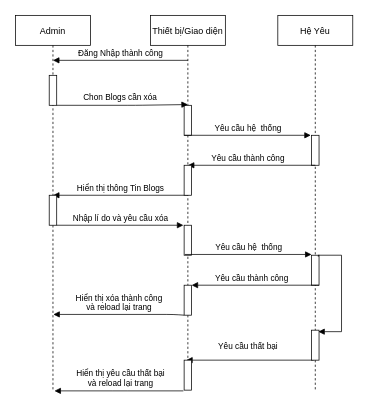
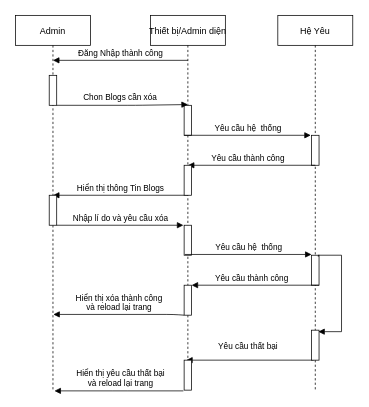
  <mxCell id="0" />
  <mxCell id="1" parent="0" />
  <mxCell id="2" value="Admin" style="shape=umlLifeline;perimeter=lifelinePerimeter;container=1;collapsible=0;recursiveResize=0;rounded=0;shadow=0;strokeWidth=1;" vertex="1" parent="1"><mxGeometry x="20" y="20" width="100" height="500" as="geometry" /></mxCell>
  <mxCell id="3" value="" style="points=[];perimeter=orthogonalPerimeter;rounded=0;shadow=0;strokeWidth=1;" vertex="1" parent="2"><mxGeometry x="45" y="80" width="10" height="40" as="geometry" /></mxCell>
- <mxCell id="4" value="Thiết bị/Giao diện" style="shape=umlLifeline;perimeter=lifelinePerimeter;container=1;collapsible=0;recursiveResize=0;rounded=0;shadow=0;strokeWidth=1;" vertex="1" parent="1"><mxGeometry x="200" y="20" width="100" height="500" as="geometry" /></mxCell>
+ <mxCell id="4" value="Thiết bị/Admin diện" style="shape=umlLifeline;perimeter=lifelinePerimeter;container=1;collapsible=0;recursiveResize=0;rounded=0;shadow=0;strokeWidth=1;" vertex="1" parent="1"><mxGeometry x="200" y="20" width="100" height="500" as="geometry" /></mxCell>
  <mxCell id="5" value="" style="points=[];perimeter=orthogonalPerimeter;rounded=0;shadow=0;strokeWidth=1;" vertex="1" parent="4"><mxGeometry x="45" y="120" width="10" height="40" as="geometry" /></mxCell>
  <mxCell id="6" value="Chon Blogs cần xóa" style="verticalAlign=bottom;endArrow=block;shadow=0;strokeWidth=1;" edge="1" parent="1" source="3"><mxGeometry x="-0.029" y="1" relative="1" as="geometry"><mxPoint x="175" y="100" as="sourcePoint" /><mxPoint x="250" y="139" as="targetPoint" /><Array as="points"><mxPoint x="180" y="140" /></Array><mxPoint as="offset" /></mxGeometry></mxCell>
  <mxCell id="7" value="Hệ Yêu" style="shape=umlLifeline;perimeter=lifelinePerimeter;container=1;collapsible=0;recursiveResize=0;rounded=0;shadow=0;strokeWidth=1;" vertex="1" parent="1"><mxGeometry x="370" y="20" width="100" height="500" as="geometry" /></mxCell>
  <mxCell id="8" value="" style="points=[];perimeter=orthogonalPerimeter;rounded=0;shadow=0;strokeWidth=1;" vertex="1" parent="7"><mxGeometry x="45" y="160" width="10" height="40" as="geometry" /></mxCell>
  <mxCell id="9" value="Yêu cầu hệ&amp;nbsp; thống" style="html=1;verticalAlign=bottom;endArrow=block;entryX=-0.1;entryY=0;entryDx=0;entryDy=0;entryPerimeter=0;" edge="1" parent="1" target="8"><mxGeometry x="0.006" width="80" relative="1" as="geometry"><mxPoint x="245" y="180" as="sourcePoint" /><mxPoint x="410" y="180" as="targetPoint" /><mxPoint as="offset" /></mxGeometry></mxCell>
  <mxCell id="10" value="Yêu cầu thành công" style="html=1;verticalAlign=bottom;endArrow=block;exitX=0.5;exitY=1;exitDx=0;exitDy=0;exitPerimeter=0;" edge="1" parent="1" source="8"><mxGeometry x="0.059" width="80" relative="1" as="geometry"><mxPoint x="335" y="220" as="sourcePoint" /><mxPoint x="250" y="220" as="targetPoint" /><mxPoint as="offset" /></mxGeometry></mxCell>
  <mxCell id="11" value="Hiển thị thông Tin Blogs" style="html=1;verticalAlign=bottom;endArrow=block;exitX=0.5;exitY=1;exitDx=0;exitDy=0;exitPerimeter=0;" edge="1" parent="1" source="12"><mxGeometry width="80" relative="1" as="geometry"><mxPoint x="240" y="260" as="sourcePoint" /><mxPoint x="70" y="260" as="targetPoint" /><mxPoint as="offset" /></mxGeometry></mxCell>
  <mxCell id="12" value="" style="points=[];perimeter=orthogonalPerimeter;rounded=0;shadow=0;strokeWidth=1;" vertex="1" parent="1"><mxGeometry x="245" y="220" width="10" height="40" as="geometry" /></mxCell>
  <mxCell id="13" value="" style="html=1;points=[];perimeter=orthogonalPerimeter;" vertex="1" parent="1"><mxGeometry x="415" y="340" width="10" height="40" as="geometry" /></mxCell>
  <mxCell id="14" value="" style="edgeStyle=orthogonalEdgeStyle;html=1;align=left;spacingLeft=2;endArrow=block;rounded=0;entryX=0.9;entryY=0.05;entryDx=0;entryDy=0;entryPerimeter=0;exitX=0.54;exitY=0.644;exitDx=0;exitDy=0;exitPerimeter=0;" edge="1" parent="1" source="7" target="26"><mxGeometry y="85" relative="1" as="geometry"><mxPoint x="425" y="220" as="sourcePoint" /><Array as="points"><mxPoint x="424" y="340" /><mxPoint x="455" y="340" /><mxPoint x="455" y="442" /></Array><mxPoint as="offset" /></mxGeometry></mxCell>
  <mxCell id="15" value="Yêu cầu thất bại" style="html=1;verticalAlign=bottom;endArrow=block;exitX=0.5;exitY=1;exitDx=0;exitDy=0;exitPerimeter=0;" edge="1" parent="1"><mxGeometry x="0.032" y="-10" width="80" relative="1" as="geometry"><mxPoint x="417.75" y="480" as="sourcePoint" /><mxPoint x="247.75" y="480" as="targetPoint" /><mxPoint as="offset" /></mxGeometry></mxCell>
  <mxCell id="16" value="" style="points=[];perimeter=orthogonalPerimeter;rounded=0;shadow=0;strokeWidth=1;" vertex="1" parent="1"><mxGeometry x="245" y="480" width="10" height="40" as="geometry" /></mxCell>
  <mxCell id="17" value="Hiển thị yêu cầu thất bại&lt;br&gt;và reload lại trang" style="html=1;verticalAlign=bottom;endArrow=block;exitX=-0.1;exitY=1.025;exitDx=0;exitDy=0;exitPerimeter=0;" edge="1" parent="1" source="16"><mxGeometry x="-0.023" y="-1" width="80" relative="1" as="geometry"><mxPoint x="247.75" y="569" as="sourcePoint" /><mxPoint x="72" y="521" as="targetPoint" /><mxPoint as="offset" /><Array as="points"><mxPoint x="160" y="521" /></Array></mxGeometry></mxCell>
  <mxCell id="18" value="Đăng Nhập thành công" style="html=1;verticalAlign=bottom;endArrow=block;exitX=0.5;exitY=1;exitDx=0;exitDy=0;exitPerimeter=0;" edge="1" parent="1"><mxGeometry width="80" relative="1" as="geometry"><mxPoint x="250" y="80" as="sourcePoint" /><mxPoint x="70" y="80" as="targetPoint" /><mxPoint as="offset" /></mxGeometry></mxCell>
  <mxCell id="19" value="" style="points=[];perimeter=orthogonalPerimeter;rounded=0;shadow=0;strokeWidth=1;" vertex="1" parent="1"><mxGeometry x="65" y="260" width="10" height="40" as="geometry" /></mxCell>
  <mxCell id="20" value="Nhập lí do và yêu cầu xóa" style="html=1;verticalAlign=bottom;endArrow=block;entryX=-0.1;entryY=0;entryDx=0;entryDy=0;entryPerimeter=0;" edge="1" parent="1"><mxGeometry x="0.006" width="80" relative="1" as="geometry"><mxPoint x="75" y="300" as="sourcePoint" /><mxPoint x="244" y="300" as="targetPoint" /><mxPoint as="offset" /></mxGeometry></mxCell>
  <mxCell id="21" value="" style="points=[];perimeter=orthogonalPerimeter;rounded=0;shadow=0;strokeWidth=1;" vertex="1" parent="1"><mxGeometry x="245" y="300" width="10" height="40" as="geometry" /></mxCell>
  <mxCell id="22" value="Yêu cầu hệ&amp;nbsp; thống" style="html=1;verticalAlign=bottom;endArrow=block;entryX=-0.1;entryY=0;entryDx=0;entryDy=0;entryPerimeter=0;" edge="1" parent="1"><mxGeometry x="0.006" width="80" relative="1" as="geometry"><mxPoint x="246" y="339" as="sourcePoint" /><mxPoint x="415" y="339" as="targetPoint" /><mxPoint as="offset" /></mxGeometry></mxCell>
  <mxCell id="23" value="Yêu cầu thành công" style="html=1;verticalAlign=bottom;endArrow=block;exitX=0.5;exitY=1;exitDx=0;exitDy=0;exitPerimeter=0;" edge="1" parent="1"><mxGeometry x="0.059" width="80" relative="1" as="geometry"><mxPoint x="425" y="380" as="sourcePoint" /><mxPoint x="255" y="380" as="targetPoint" /><mxPoint as="offset" /></mxGeometry></mxCell>
  <mxCell id="24" value="" style="points=[];perimeter=orthogonalPerimeter;rounded=0;shadow=0;strokeWidth=1;" vertex="1" parent="1"><mxGeometry x="245" y="380" width="10" height="40" as="geometry" /></mxCell>
  <mxCell id="25" value="Hiển thị xóa thành công&lt;br&gt;và reload lại trang" style="html=1;verticalAlign=bottom;endArrow=block;exitX=-0.1;exitY=1.025;exitDx=0;exitDy=0;exitPerimeter=0;" edge="1" parent="1"><mxGeometry width="80" relative="1" as="geometry"><mxPoint x="245" y="420" as="sourcePoint" /><mxPoint x="70.5" y="419" as="targetPoint" /><mxPoint as="offset" /><Array as="points"><mxPoint x="231" y="419" /></Array></mxGeometry></mxCell>
  <mxCell id="26" value="" style="html=1;points=[];perimeter=orthogonalPerimeter;" vertex="1" parent="1"><mxGeometry x="415" y="440" width="10" height="40" as="geometry" /></mxCell>
